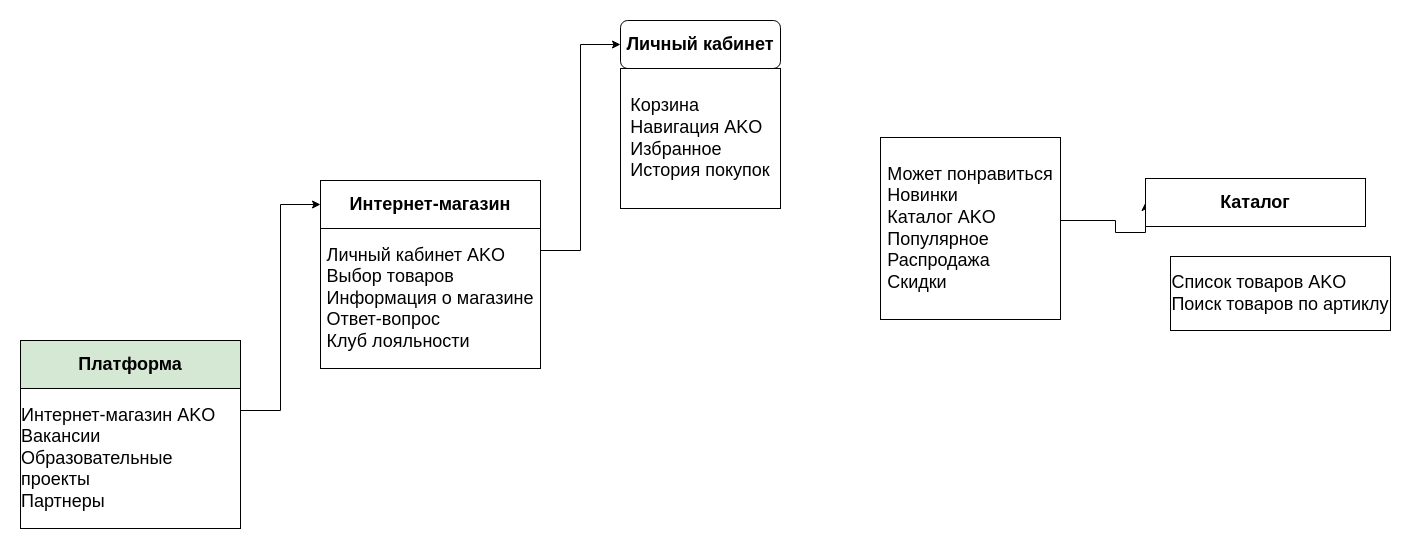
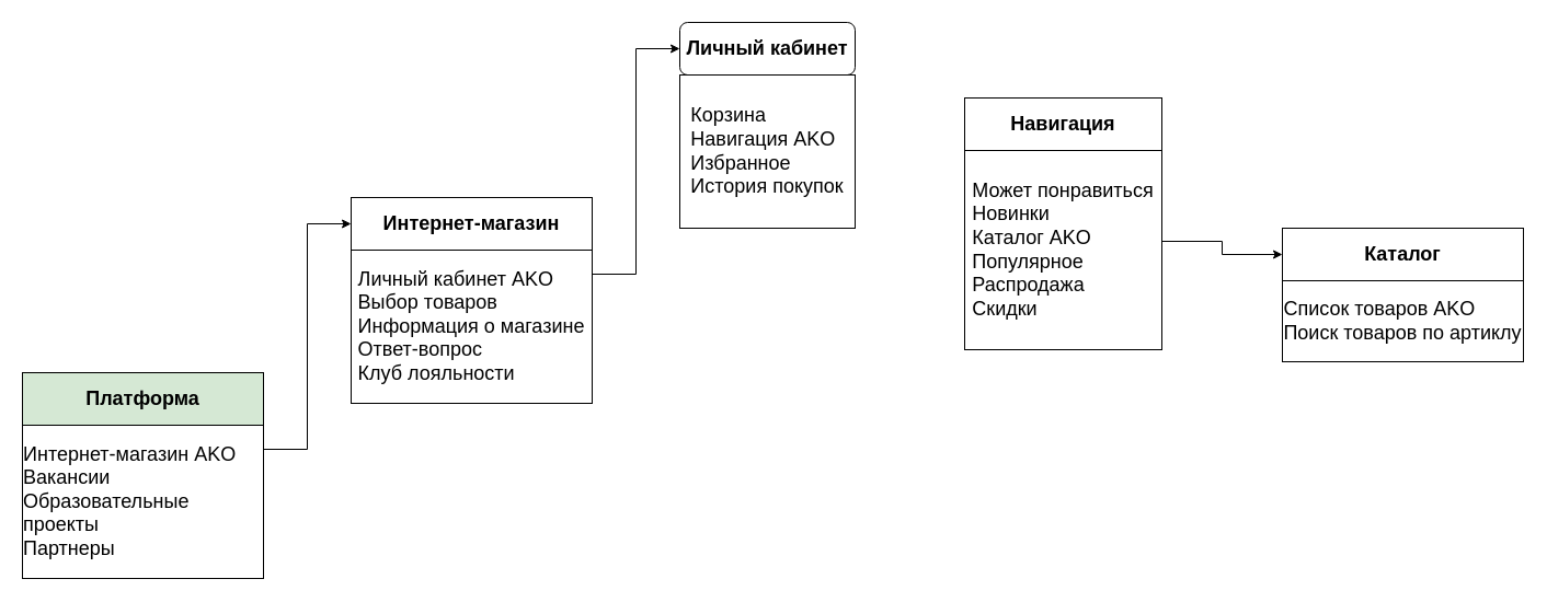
  <mxCell id="0" />
  <mxCell id="1" parent="0" />
  <mxCell id="2" value="&lt;b&gt;Платформа&lt;/b&gt;" style="rounded=0;whiteSpace=wrap;html=1;fontSize=18;fillColor=#d5e8d4;" vertex="1" parent="1"><mxGeometry x="20" y="340" width="220" height="48" as="geometry" /></mxCell>
  <mxCell id="3" style="edgeStyle=orthogonalEdgeStyle;rounded=0;orthogonalLoop=1;jettySize=auto;html=1;exitX=1;exitY=0.25;exitDx=0;exitDy=0;entryX=0;entryY=0.5;entryDx=0;entryDy=0;fontSize=18;" edge="1" parent="1" source="4" target="5"><mxGeometry relative="1" as="geometry"><Array as="points"><mxPoint x="240" y="410" /><mxPoint x="280" y="410" /><mxPoint x="280" y="204" /></Array></mxGeometry></mxCell>
  <mxCell id="4" value="&lt;div style=&quot;text-align: left&quot;&gt;Интернет-магазин AKO&lt;/div&gt;&lt;div style=&quot;text-align: left&quot;&gt;Вакансии&lt;/div&gt;&lt;div style=&quot;text-align: left&quot;&gt;Образовательные проекты&lt;/div&gt;&lt;div style=&quot;text-align: left&quot;&gt;Партнеры&lt;/div&gt;" style="rounded=0;whiteSpace=wrap;html=1;fontSize=18;" vertex="1" parent="1"><mxGeometry x="20" y="388" width="220" height="140" as="geometry" /></mxCell>
  <mxCell id="5" value="&lt;b&gt;Интернет-магазин&lt;/b&gt;" style="rounded=0;whiteSpace=wrap;html=1;fontSize=18;" vertex="1" parent="1"><mxGeometry x="320" y="180" width="220" height="48" as="geometry" /></mxCell>
  <mxCell id="6" style="edgeStyle=orthogonalEdgeStyle;rounded=0;orthogonalLoop=1;jettySize=auto;html=1;exitX=1;exitY=0.25;exitDx=0;exitDy=0;entryX=0;entryY=0.5;entryDx=0;entryDy=0;fontSize=18;" edge="1" parent="1" source="7" target="8"><mxGeometry relative="1" as="geometry"><Array as="points"><mxPoint x="540" y="250" /><mxPoint x="580" y="250" /><mxPoint x="580" y="44" /></Array></mxGeometry></mxCell>
  <mxCell id="7" value="&lt;div style=&quot;text-align: left&quot;&gt;&lt;div&gt;Личный кабинет AKO&lt;/div&gt;&lt;div&gt;Выбор товаров&lt;/div&gt;&lt;div&gt;Информация о магазине&lt;/div&gt;&lt;div&gt;&lt;span style=&quot;text-align: center&quot;&gt;Ответ-вопрос&lt;/span&gt;&lt;br style=&quot;text-align: center&quot;&gt;&lt;span style=&quot;text-align: center&quot;&gt;Клуб лояльности&lt;/span&gt;&lt;/div&gt;&lt;/div&gt;" style="rounded=0;whiteSpace=wrap;html=1;fontSize=18;" vertex="1" parent="1"><mxGeometry x="320" y="228" width="220" height="140" as="geometry" /></mxCell>
  <mxCell id="8" value="&lt;b&gt;Личный кабинет&lt;br&gt;&lt;/b&gt;" style="whiteSpace=wrap;html=1;fontSize=18;rounded=1;" vertex="1" parent="1"><mxGeometry x="620" y="20" width="160" height="48" as="geometry" /></mxCell>
  <mxCell id="9" value="&lt;div style=&quot;text-align: left&quot;&gt;&lt;div&gt;Корзина&lt;/div&gt;&lt;div&gt;Навигация AKO&lt;/div&gt;&lt;div&gt;Избранное&lt;/div&gt;&lt;div&gt;История покупок&lt;/div&gt;&lt;/div&gt;" style="rounded=0;whiteSpace=wrap;html=1;fontSize=18;" vertex="1" parent="1"><mxGeometry x="620" y="68" width="160" height="140" as="geometry" /></mxCell>
+ <mxCell id="10" value="&lt;b&gt;Навигация&lt;/b&gt;&lt;b&gt;&lt;br&gt;&lt;/b&gt;" style="rounded=0;whiteSpace=wrap;html=1;fontSize=18;" vertex="1" parent="1"><mxGeometry x="880" y="89" width="180" height="48" as="geometry" /></mxCell>
  <mxCell id="11" style="edgeStyle=orthogonalEdgeStyle;rounded=0;orthogonalLoop=1;jettySize=auto;html=1;exitX=1;exitY=0.5;exitDx=0;exitDy=0;entryX=0;entryY=0.5;entryDx=0;entryDy=0;fontSize=18;" edge="1" parent="1" source="12" target="13"><mxGeometry relative="1" as="geometry"><Array as="points"><mxPoint x="1060" y="220" /><mxPoint x="1115" y="220" /><mxPoint x="1115" y="232" /></Array></mxGeometry></mxCell>
  <mxCell id="12" value="&lt;div style=&quot;text-align: left&quot;&gt;&lt;div&gt;Может понравиться&lt;/div&gt;&lt;div&gt;Новинки&lt;/div&gt;&lt;div&gt;Каталог AKO&lt;/div&gt;&lt;div&gt;Популярное&lt;/div&gt;&lt;div&gt;Распродажа&lt;/div&gt;&lt;div&gt;Скидки&lt;/div&gt;&lt;/div&gt;" style="rounded=0;whiteSpace=wrap;html=1;fontSize=18;" vertex="1" parent="1"><mxGeometry x="880" y="137" width="180" height="182" as="geometry" /></mxCell>
- <mxCell id="13" value="&lt;b&gt;Каталог&lt;/b&gt;" style="rounded=0;whiteSpace=wrap;html=1;fontSize=18;" vertex="1" parent="1"><mxGeometry x="1145" y="178" width="220" height="48" as="geometry" /></mxCell>
+ <mxCell id="13" value="&lt;b&gt;Каталог&lt;/b&gt;" style="rounded=0;whiteSpace=wrap;html=1;fontSize=18;" vertex="1" parent="1"><mxGeometry x="1170" y="208" width="220" height="48" as="geometry" /></mxCell>
  <mxCell id="14" value="&lt;div style=&quot;text-align: left&quot;&gt;&lt;b style=&quot;text-align: center&quot;&gt;&lt;div style=&quot;text-align: left&quot;&gt;&lt;span style=&quot;font-weight: normal&quot;&gt;Список товаров AKO&lt;/span&gt;&lt;/div&gt;&lt;/b&gt;&lt;div&gt;Поиск товаров по артиклу&lt;/div&gt;&lt;/div&gt;" style="rounded=0;whiteSpace=wrap;html=1;fontSize=18;" vertex="1" parent="1"><mxGeometry x="1170" y="256" width="220" height="74" as="geometry" /></mxCell>
